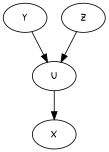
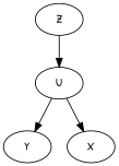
  digraph {
    fontname="Patrick Hand"
    node [fontname="Patrick Hand"]
    edge [fontname="Patrick Hand"]
    U
    Y
    X [exposure=" "]
    Z
-   Y -> U
+   U -> Y
    U -> X
    Z -> U
  }
